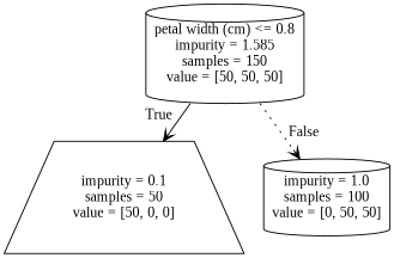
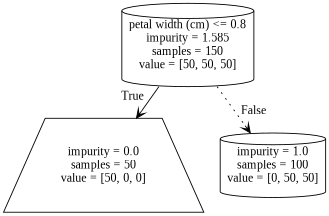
  digraph {
    fontname="Liberation Serif"
    node [shape=cylinder fontname="Liberation Serif"]
    edge [labeldistance=2.5 arrowhead=vee fontname="Liberation Serif"]
    n1 [label="petal width (cm) <= 0.8\nimpurity = 1.585\nsamples = 150\nvalue = [50, 50, 50]"]
-   n2 [label="impurity = 0.1\nsamples = 50\nvalue = [50, 0, 0]" shape=trapezium]
+   n2 [label="impurity = 0.0\nsamples = 50\nvalue = [50, 0, 0]" shape=trapezium]
    n3 [label="impurity = 1.0\nsamples = 100\nvalue = [0, 50, 50]"]
    n1 -> n2 [headlabel=True labelangle=45 style=solid]
    n1 -> n3 [headlabel=False labelangle=-45 style=dotted]
  }
